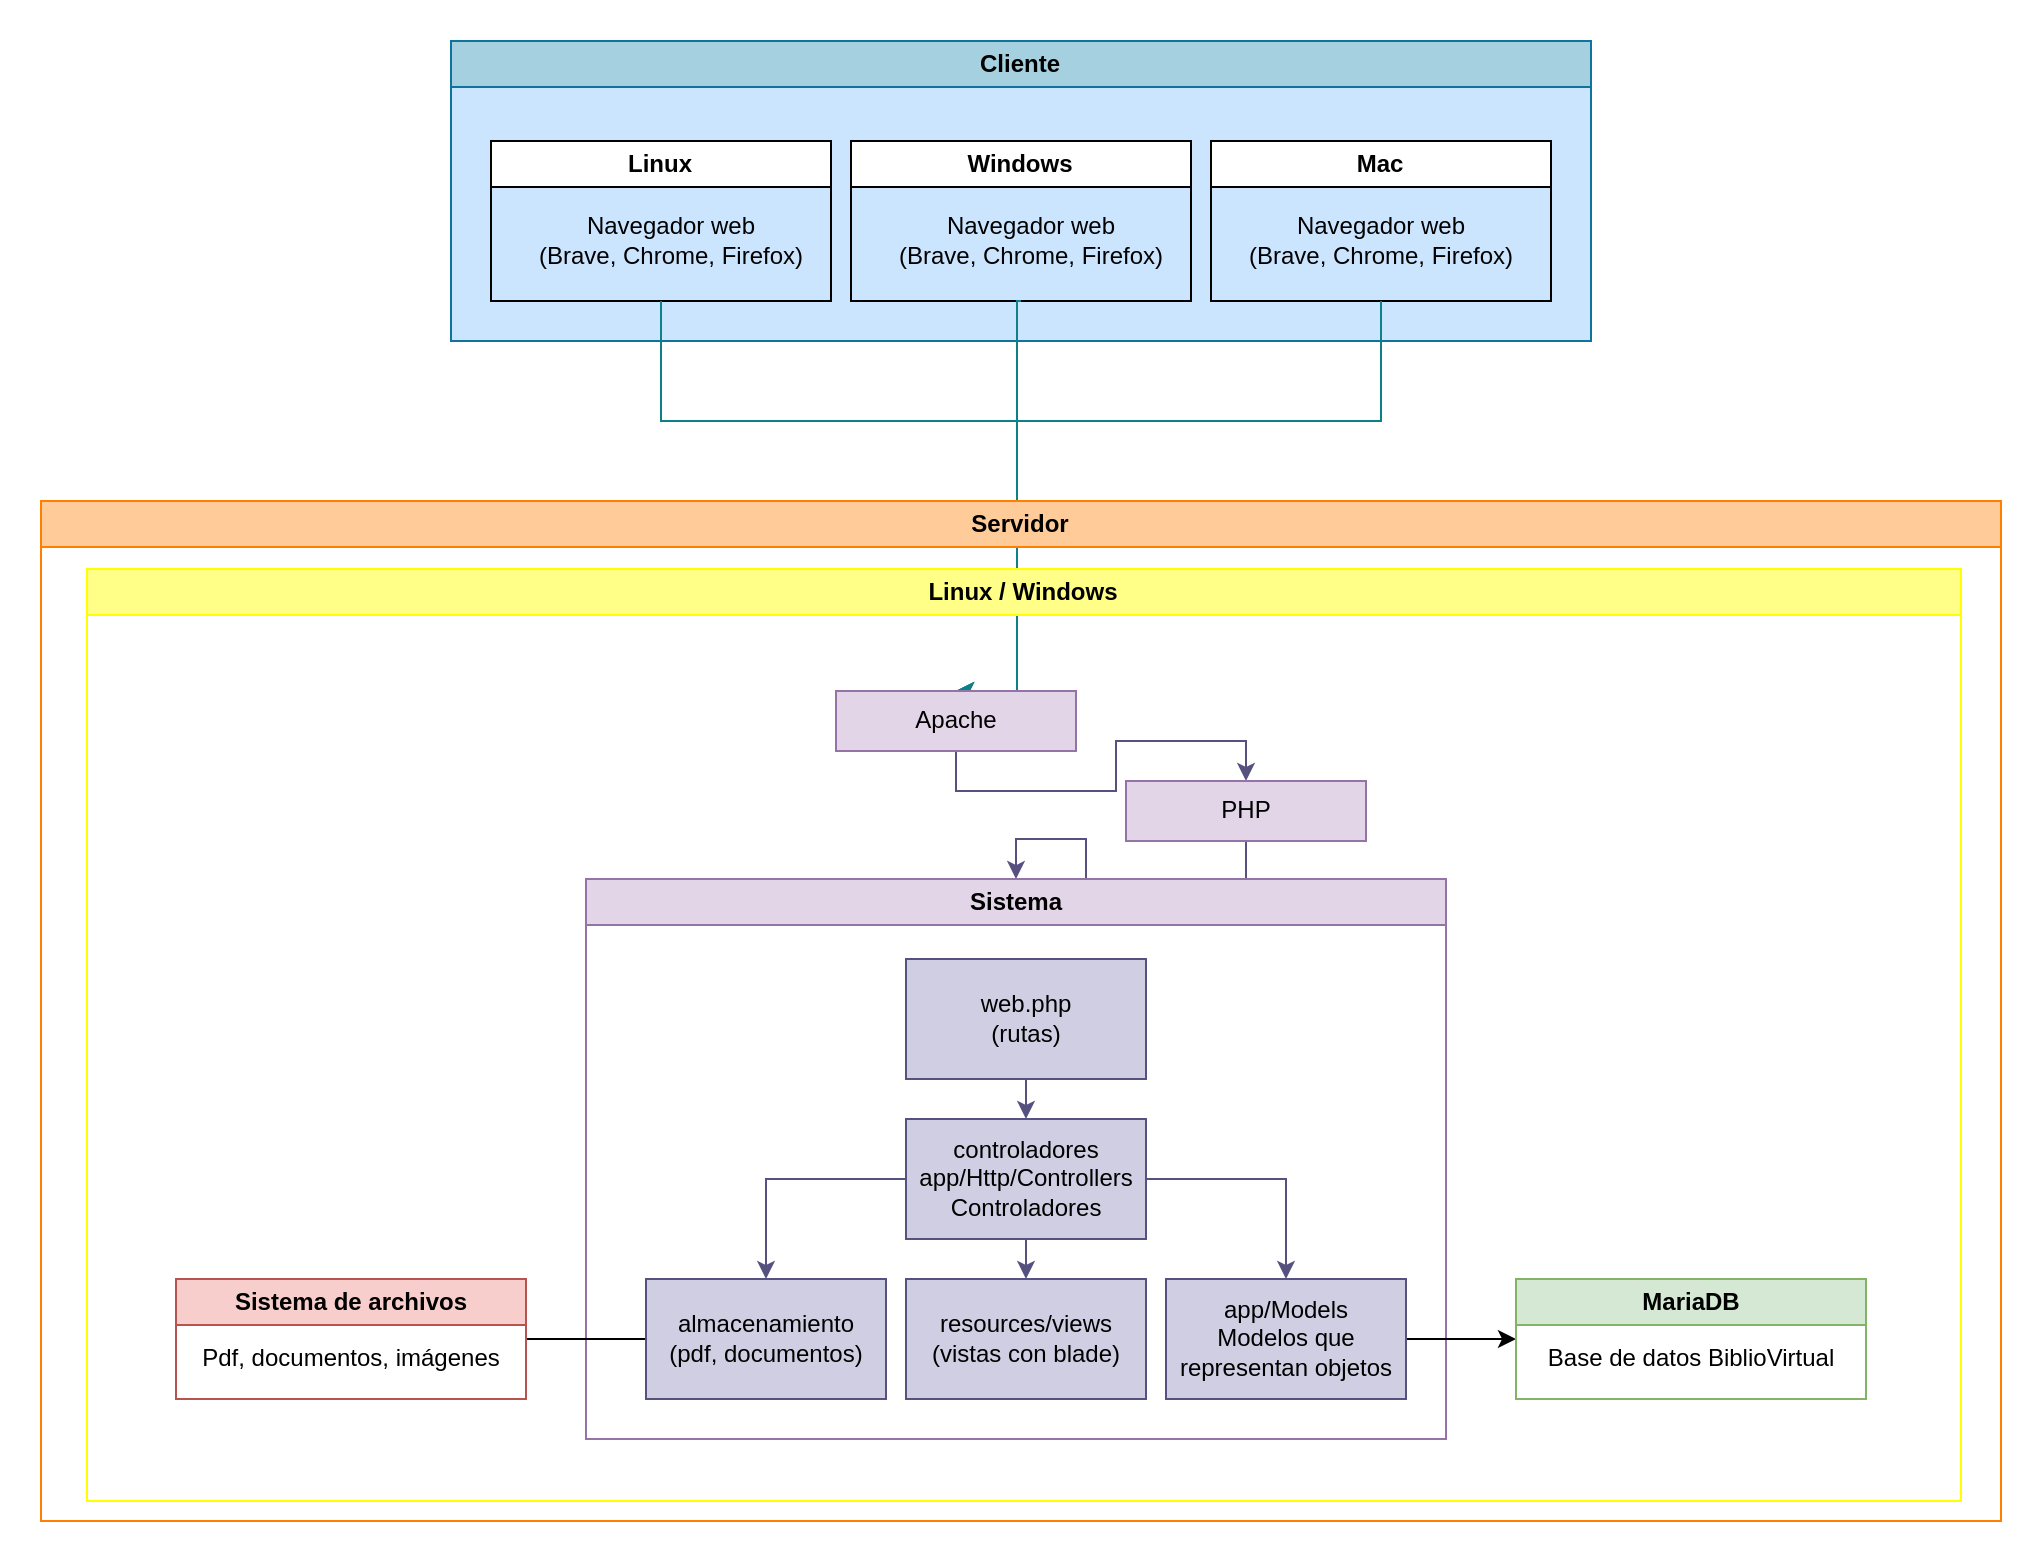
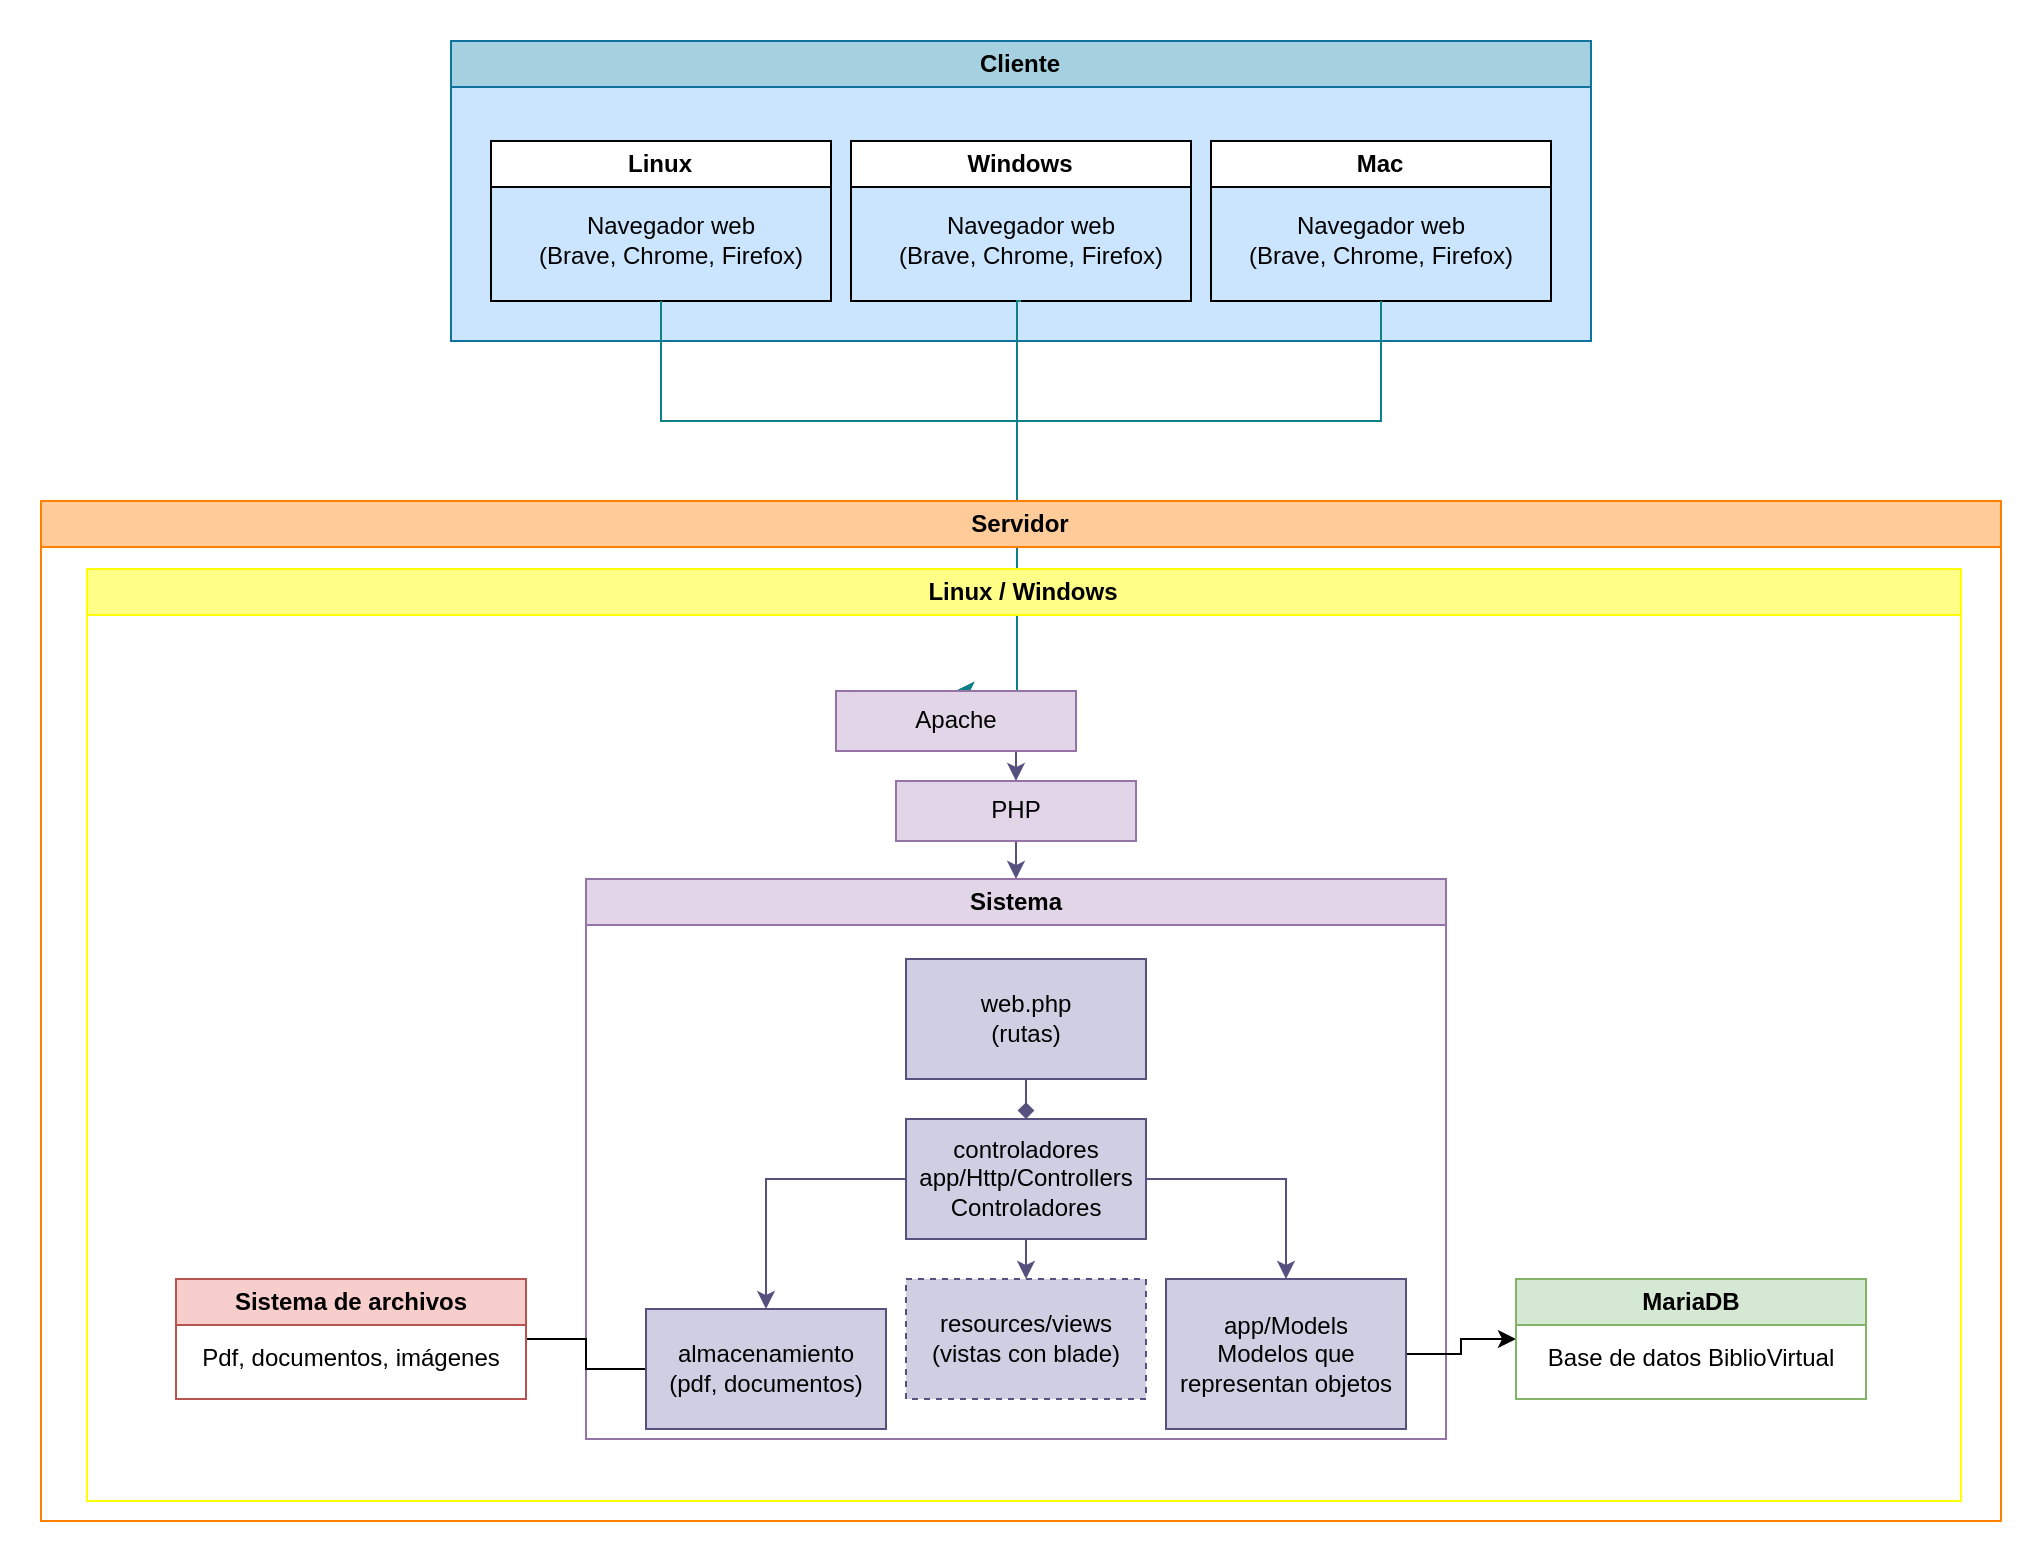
  <mxCell id="0" />
  <mxCell id="1" parent="0" />
  <mxCell id="2" value="" style="group;fillColor=#cce5ff;strokeColor=#36393d;" vertex="1" connectable="0" parent="1"><mxGeometry x="225" y="20" width="570" height="150" as="geometry" /></mxCell>
  <mxCell id="3" value="Windows" style="swimlane;whiteSpace=wrap;html=1;" vertex="1" parent="2"><mxGeometry x="200" y="50" width="170" height="80" as="geometry" /></mxCell>
  <mxCell id="4" value="Navegador web&lt;div&gt;(&lt;span style=&quot;background-color: transparent; color: light-dark(rgb(0, 0, 0), rgb(255, 255, 255));&quot;&gt;Brave,&amp;nbsp;&lt;/span&gt;&lt;span style=&quot;background-color: transparent; color: light-dark(rgb(0, 0, 0), rgb(255, 255, 255));&quot;&gt;Chrome, Firefox)&lt;/span&gt;&lt;/div&gt;" style="text;html=1;align=center;verticalAlign=middle;resizable=0;points=[];autosize=1;strokeColor=none;fillColor=none;" vertex="1" parent="3"><mxGeometry x="10" y="30" width="160" height="40" as="geometry" /></mxCell>
  <mxCell id="5" value="Linux" style="swimlane;whiteSpace=wrap;html=1;" vertex="1" parent="2"><mxGeometry x="20" y="50" width="170" height="80" as="geometry" /></mxCell>
  <mxCell id="6" value="Navegador web&lt;div&gt;(&lt;span style=&quot;background-color: transparent; color: light-dark(rgb(0, 0, 0), rgb(255, 255, 255));&quot;&gt;Brave,&amp;nbsp;&lt;/span&gt;&lt;span style=&quot;background-color: transparent; color: light-dark(rgb(0, 0, 0), rgb(255, 255, 255));&quot;&gt;Chrome, Firefox)&lt;/span&gt;&lt;/div&gt;" style="text;html=1;align=center;verticalAlign=middle;resizable=0;points=[];autosize=1;strokeColor=none;fillColor=none;" vertex="1" parent="5"><mxGeometry x="10" y="30" width="160" height="40" as="geometry" /></mxCell>
  <mxCell id="7" value="Mac" style="swimlane;whiteSpace=wrap;html=1;" vertex="1" parent="2"><mxGeometry x="380" y="50" width="170" height="80" as="geometry" /></mxCell>
  <mxCell id="8" value="Navegador web&lt;div&gt;(&lt;span style=&quot;background-color: transparent; color: light-dark(rgb(0, 0, 0), rgb(255, 255, 255));&quot;&gt;Brave,&amp;nbsp;&lt;/span&gt;&lt;span style=&quot;background-color: transparent; color: light-dark(rgb(0, 0, 0), rgb(255, 255, 255));&quot;&gt;Chrome, Firefox)&lt;/span&gt;&lt;/div&gt;" style="text;html=1;align=center;verticalAlign=middle;resizable=0;points=[];autosize=1;strokeColor=none;fillColor=none;" vertex="1" parent="7"><mxGeometry x="5" y="30" width="160" height="40" as="geometry" /></mxCell>
  <mxCell id="9" value="Cliente" style="swimlane;whiteSpace=wrap;html=1;fillColor=#A5D0E0;strokeColor=#10739e;" vertex="1" parent="2"><mxGeometry width="570" height="150" as="geometry" /></mxCell>
  <mxCell id="10" style="edgeStyle=orthogonalEdgeStyle;rounded=0;orthogonalLoop=1;jettySize=auto;html=1;exitX=0.5;exitY=1;exitDx=0;exitDy=0;entryX=0.5;entryY=0;entryDx=0;entryDy=0;fillColor=#b0e3e6;strokeColor=#0e8088;" edge="1" parent="1" source="5" target="17"><mxGeometry relative="1" as="geometry"><mxPoint x="370" y="230" as="targetPoint" /><Array as="points"><mxPoint x="330" y="210" /><mxPoint x="508" y="210" /></Array></mxGeometry></mxCell>
  <mxCell id="11" style="edgeStyle=orthogonalEdgeStyle;rounded=0;orthogonalLoop=1;jettySize=auto;html=1;exitX=0.5;exitY=1;exitDx=0;exitDy=0;entryX=0.5;entryY=0;entryDx=0;entryDy=0;fillColor=#b0e3e6;strokeColor=#0e8088;" edge="1" parent="1" source="3" target="17"><mxGeometry relative="1" as="geometry"><Array as="points"><mxPoint x="508" y="150" /><mxPoint x="508" y="245" /><mxPoint x="508" y="245" /></Array></mxGeometry></mxCell>
  <mxCell id="12" style="edgeStyle=orthogonalEdgeStyle;rounded=0;orthogonalLoop=1;jettySize=auto;html=1;exitX=0.5;exitY=1;exitDx=0;exitDy=0;entryX=0.5;entryY=0;entryDx=0;entryDy=0;fillColor=#b0e3e6;strokeColor=#0e8088;" edge="1" parent="1" source="7" target="17"><mxGeometry relative="1" as="geometry"><Array as="points"><mxPoint x="690" y="210" /><mxPoint x="508" y="210" /></Array></mxGeometry></mxCell>
  <mxCell id="13" value="Servidor" style="swimlane;whiteSpace=wrap;html=1;fillColor=#ffcc99;strokeColor=#FF8000;" vertex="1" parent="1"><mxGeometry x="20" y="250" width="980" height="510" as="geometry" /></mxCell>
  <mxCell id="14" value="Linux / Windows" style="swimlane;whiteSpace=wrap;html=1;fillColor=#ffff88;strokeColor=#FFFF00;" vertex="1" parent="13"><mxGeometry x="23" y="34" width="937" height="466" as="geometry" /></mxCell>
  <mxCell id="15" value="" style="group" vertex="1" connectable="0" parent="14"><mxGeometry x="44.5" y="56" width="845" height="379" as="geometry" /></mxCell>
  <mxCell id="16" style="edgeStyle=orthogonalEdgeStyle;rounded=0;orthogonalLoop=1;jettySize=auto;html=1;exitX=0.5;exitY=1;exitDx=0;exitDy=0;entryX=0.5;entryY=0;entryDx=0;entryDy=0;fillColor=#d0cee2;strokeColor=#56517e;" edge="1" parent="15" source="17" target="19"><mxGeometry relative="1" as="geometry" /></mxCell>
  <mxCell id="17" value="Apache" style="rounded=0;whiteSpace=wrap;html=1;fillColor=#e1d5e7;strokeColor=#9673a6;" vertex="1" parent="15"><mxGeometry x="330" y="5" width="120" height="30" as="geometry" /></mxCell>
  <mxCell id="18" style="edgeStyle=orthogonalEdgeStyle;rounded=0;orthogonalLoop=1;jettySize=auto;html=1;exitX=0.5;exitY=1;exitDx=0;exitDy=0;entryX=0.5;entryY=0;entryDx=0;entryDy=0;fillColor=#d0cee2;strokeColor=#56517e;" edge="1" parent="15" source="19" target="20"><mxGeometry relative="1" as="geometry" /></mxCell>
- <mxCell id="19" value="PHP" style="rounded=0;whiteSpace=wrap;html=1;fillColor=#e1d5e7;strokeColor=#9673a6;" vertex="1" parent="15"><mxGeometry x="475" y="50" width="120" height="30" as="geometry" /></mxCell>
+ <mxCell id="19" value="PHP" style="rounded=0;whiteSpace=wrap;html=1;fillColor=#e1d5e7;strokeColor=#9673a6;" vertex="1" parent="15"><mxGeometry x="360" y="50" width="120" height="30" as="geometry" /></mxCell>
  <mxCell id="20" value="Sistema" style="swimlane;whiteSpace=wrap;html=1;fillColor=#e1d5e7;strokeColor=#9673a6;" vertex="1" parent="15"><mxGeometry x="205" y="99" width="430" height="280" as="geometry" /></mxCell>
- <mxCell id="21" style="edgeStyle=orthogonalEdgeStyle;rounded=0;orthogonalLoop=1;jettySize=auto;html=1;exitX=0.5;exitY=1;exitDx=0;exitDy=0;entryX=0.5;entryY=0;entryDx=0;entryDy=0;fillColor=#d0cee2;strokeColor=#56517e;" edge="1" parent="15" source="22" target="26"><mxGeometry relative="1" as="geometry" /></mxCell>
+ <mxCell id="21" style="edgeStyle=orthogonalEdgeStyle;rounded=0;orthogonalLoop=1;jettySize=auto;html=1;exitX=0.5;exitY=1;exitDx=0;exitDy=0;entryX=0.5;entryY=0;entryDx=0;entryDy=0;fillColor=#d0cee2;strokeColor=#56517e;endArrow=diamond;" edge="1" parent="15" source="22" target="26"><mxGeometry relative="1" as="geometry" /></mxCell>
  <mxCell id="22" value="web.php&lt;div&gt;(rutas)&lt;/div&gt;" style="rounded=0;whiteSpace=wrap;html=1;fillColor=#d0cee2;strokeColor=#56517e;" vertex="1" parent="15"><mxGeometry x="365" y="139" width="120" height="60" as="geometry" /></mxCell>
  <mxCell id="23" style="edgeStyle=orthogonalEdgeStyle;rounded=0;orthogonalLoop=1;jettySize=auto;html=1;exitX=0;exitY=0.5;exitDx=0;exitDy=0;entryX=0.5;entryY=0;entryDx=0;entryDy=0;fillColor=#d0cee2;strokeColor=#56517e;" edge="1" parent="15" source="26" target="28"><mxGeometry relative="1" as="geometry" /></mxCell>
  <mxCell id="24" style="edgeStyle=orthogonalEdgeStyle;rounded=0;orthogonalLoop=1;jettySize=auto;html=1;exitX=1;exitY=0.5;exitDx=0;exitDy=0;entryX=0.5;entryY=0;entryDx=0;entryDy=0;fillColor=#d0cee2;strokeColor=#56517e;" edge="1" parent="15" source="26" target="31"><mxGeometry relative="1" as="geometry" /></mxCell>
  <mxCell id="25" style="edgeStyle=orthogonalEdgeStyle;rounded=0;orthogonalLoop=1;jettySize=auto;html=1;exitX=0.5;exitY=1;exitDx=0;exitDy=0;entryX=0.5;entryY=0;entryDx=0;entryDy=0;fillColor=#d0cee2;strokeColor=#56517e;" edge="1" parent="15" source="26" target="29"><mxGeometry relative="1" as="geometry" /></mxCell>
  <mxCell id="26" value="controladores&lt;div&gt;app/Http/Controllers&lt;/div&gt;&lt;div&gt;Controladores&lt;/div&gt;" style="rounded=0;whiteSpace=wrap;html=1;fillColor=#d0cee2;strokeColor=#56517e;" vertex="1" parent="15"><mxGeometry x="365" y="219" width="120" height="60" as="geometry" /></mxCell>
  <mxCell id="27" style="edgeStyle=orthogonalEdgeStyle;rounded=0;orthogonalLoop=1;jettySize=auto;html=1;exitX=0;exitY=0.5;exitDx=0;exitDy=0;entryX=1;entryY=0.5;entryDx=0;entryDy=0;endArrow=none;" edge="1" parent="15" source="28" target="32"><mxGeometry relative="1" as="geometry" /></mxCell>
- <mxCell id="28" value="almacenamiento&lt;div&gt;(pdf, documentos)&lt;/div&gt;" style="rounded=0;whiteSpace=wrap;html=1;fillColor=#d0cee2;strokeColor=#56517e;" vertex="1" parent="15"><mxGeometry x="235" y="299" width="120" height="60" as="geometry" /></mxCell>
- <mxCell id="29" value="resources/views&lt;div&gt;(vistas con blade)&lt;/div&gt;" style="rounded=0;whiteSpace=wrap;html=1;fillColor=#d0cee2;strokeColor=#56517e;" vertex="1" parent="15"><mxGeometry x="365" y="299" width="120" height="60" as="geometry" /></mxCell>
+ <mxCell id="28" value="almacenamiento&lt;div&gt;(pdf, documentos)&lt;/div&gt;" style="rounded=0;whiteSpace=wrap;html=1;fillColor=#d0cee2;strokeColor=#56517e;" vertex="1" parent="15"><mxGeometry x="235" y="314" width="120" height="60" as="geometry" /></mxCell>
+ <mxCell id="29" value="resources/views&lt;div&gt;(vistas con blade)&lt;/div&gt;" style="rounded=0;whiteSpace=wrap;html=1;fillColor=#d0cee2;strokeColor=#56517e;dashed=1;" vertex="1" parent="15"><mxGeometry x="365" y="299" width="120" height="60" as="geometry" /></mxCell>
  <mxCell id="30" style="edgeStyle=orthogonalEdgeStyle;rounded=0;orthogonalLoop=1;jettySize=auto;html=1;exitX=1;exitY=0.5;exitDx=0;exitDy=0;entryX=0;entryY=0.5;entryDx=0;entryDy=0;" edge="1" parent="15" source="31" target="34"><mxGeometry relative="1" as="geometry" /></mxCell>
- <mxCell id="31" value="app/Models&lt;div&gt;Modelos que representan objetos&lt;/div&gt;" style="rounded=0;whiteSpace=wrap;html=1;fillColor=#d0cee2;strokeColor=#56517e;" vertex="1" parent="15"><mxGeometry x="495" y="299" width="120" height="60" as="geometry" /></mxCell>
+ <mxCell id="31" value="app/Models&lt;div&gt;Modelos que representan objetos&lt;/div&gt;" style="rounded=0;whiteSpace=wrap;html=1;fillColor=#d0cee2;strokeColor=#56517e;" vertex="1" parent="15"><mxGeometry x="495" y="299" width="120" height="75" as="geometry" /></mxCell>
  <mxCell id="32" value="Sistema de archivos" style="swimlane;whiteSpace=wrap;html=1;fillColor=#f8cecc;strokeColor=#b85450;" vertex="1" parent="15"><mxGeometry y="299" width="175" height="60" as="geometry" /></mxCell>
  <mxCell id="33" value="Pdf, documentos, imágenes" style="text;html=1;align=center;verticalAlign=middle;resizable=0;points=[];autosize=1;strokeColor=none;fillColor=none;" vertex="1" parent="32"><mxGeometry x="2" y="25" width="170" height="30" as="geometry" /></mxCell>
  <mxCell id="34" value="MariaDB" style="swimlane;whiteSpace=wrap;html=1;fillColor=#d5e8d4;strokeColor=#82b366;" vertex="1" parent="15"><mxGeometry x="670" y="299" width="175" height="60" as="geometry" /></mxCell>
  <mxCell id="35" value="Base de datos BiblioVirtual" style="text;html=1;align=center;verticalAlign=middle;resizable=0;points=[];autosize=1;strokeColor=none;fillColor=none;" vertex="1" parent="34"><mxGeometry x="2" y="25" width="170" height="30" as="geometry" /></mxCell>
